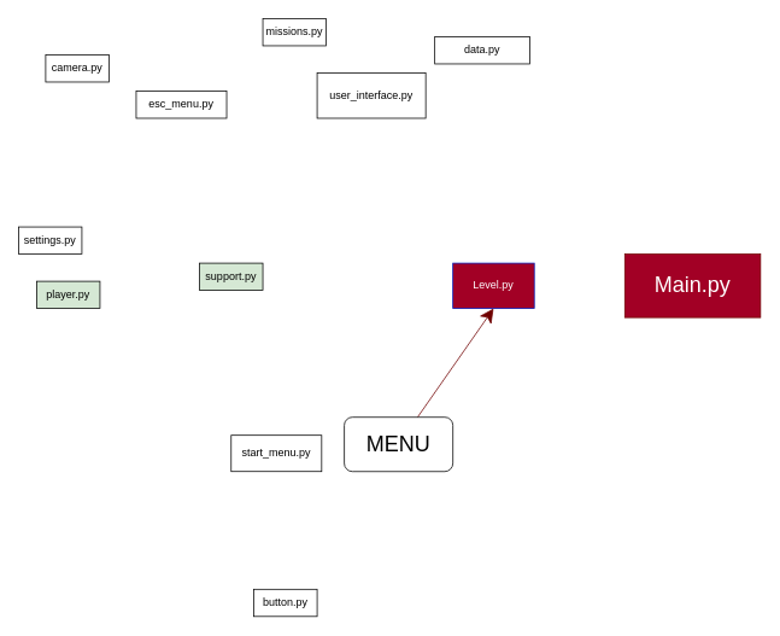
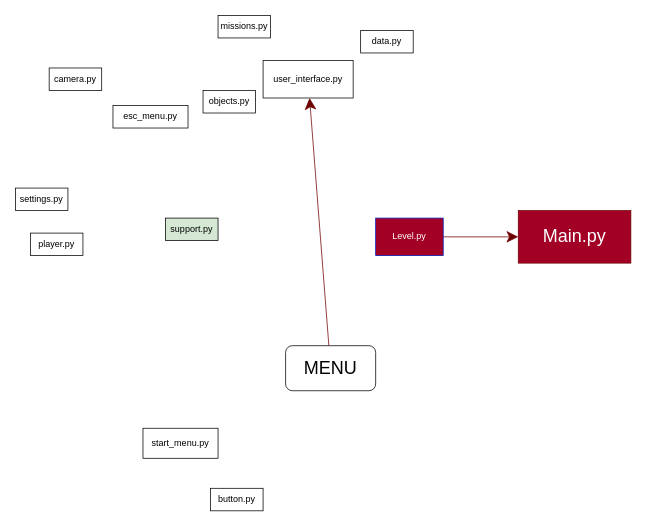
  <mxCell id="0" />
  <mxCell id="1" parent="0" />
  <mxCell id="2" value="&lt;font style=&quot;font-size: 24px;&quot;&gt;Main.py&lt;/font&gt;" style="rounded=0;whiteSpace=wrap;html=1;fillColor=#a20025;fontColor=#ffffff;strokeColor=#6F0000;" vertex="1" parent="1"><mxGeometry x="690" y="280" width="150" height="70" as="geometry" /></mxCell>
+ <mxCell id="3" value="" style="edgeStyle=none;html=1;fontSize=24;fillColor=#a20025;strokeColor=#6F0000;endSize=13;startSize=12;" edge="1" parent="1" source="4" target="2"><mxGeometry relative="1" as="geometry" /></mxCell>
  <mxCell id="4" value="Level.py" style="rounded=0;whiteSpace=wrap;html=1;fillColor=#a20025;fontColor=#ffffff;strokeColor=#001DBC;" vertex="1" parent="1"><mxGeometry x="500" y="290" width="90" height="50" as="geometry" /></mxCell>
- <mxCell id="5" value="data.py" style="rounded=0;whiteSpace=wrap;html=1;" vertex="1" parent="1"><mxGeometry x="480" y="40" width="105" height="30" as="geometry" /></mxCell>
+ <mxCell id="5" value="data.py" style="rounded=0;whiteSpace=wrap;html=1;" vertex="1" parent="1"><mxGeometry x="480" y="40" width="70" height="30" as="geometry" /></mxCell>
  <mxCell id="6" value="button.py&lt;span style=&quot;color: rgba(0, 0, 0, 0); font-family: monospace; font-size: 0px; text-align: start;&quot;&gt;%3CmxGraphModel%3E%3Croot%3E%3CmxCell%20id%3D%220%22%2F%3E%3CmxCell%20id%3D%221%22%20parent%3D%220%22%2F%3E%3CmxCell%20id%3D%222%22%20value%3D%22Level%22%20style%3D%22rounded%3D0%3BwhiteSpace%3Dwrap%3Bhtml%3D1%3B%22%20vertex%3D%221%22%20parent%3D%221%22%3E%3CmxGeometry%20x%3D%22340%22%20y%3D%22120%22%20width%3D%2270%22%20height%3D%2230%22%20as%3D%22geometry%22%2F%3E%3C%2FmxCell%3E%3C%2Froot%3E%3C%2FmxGraphModel%3E.py.py&lt;/span&gt;" style="rounded=0;whiteSpace=wrap;html=1;" vertex="1" parent="1"><mxGeometry x="280" y="650" width="70" height="30" as="geometry" /></mxCell>
- <mxCell id="7" value="camera.py" style="rounded=0;whiteSpace=wrap;html=1;" vertex="1" parent="1"><mxGeometry x="50" y="60" width="70" height="30" as="geometry" /></mxCell>
- <mxCell id="8" value="esc_menu.py" style="rounded=0;whiteSpace=wrap;html=1;" vertex="1" parent="1"><mxGeometry x="150" y="100" width="100" height="30" as="geometry" /></mxCell>
+ <mxCell id="7" value="camera.py" style="rounded=0;whiteSpace=wrap;html=1;" vertex="1" parent="1"><mxGeometry x="65" y="90" width="70" height="30" as="geometry" /></mxCell>
+ <mxCell id="8" value="esc_menu.py" style="rounded=0;whiteSpace=wrap;html=1;" vertex="1" parent="1"><mxGeometry x="150" y="140" width="100" height="30" as="geometry" /></mxCell>
  <mxCell id="9" value="missions.py" style="rounded=0;whiteSpace=wrap;html=1;" vertex="1" parent="1"><mxGeometry x="290" y="20" width="70" height="30" as="geometry" /></mxCell>
- <mxCell id="11" value="player.py" style="rounded=0;whiteSpace=wrap;html=1;fillColor=#d5e8d4;" vertex="1" parent="1"><mxGeometry x="40" y="310" width="70" height="30" as="geometry" /></mxCell>
+ <mxCell id="10" value="objects.py" style="rounded=0;whiteSpace=wrap;html=1;" vertex="1" parent="1"><mxGeometry x="270" y="120" width="70" height="30" as="geometry" /></mxCell>
+ <mxCell id="11" value="player.py" style="rounded=0;whiteSpace=wrap;html=1;" vertex="1" parent="1"><mxGeometry x="40" y="310" width="70" height="30" as="geometry" /></mxCell>
  <mxCell id="12" value="settings.py" style="rounded=0;whiteSpace=wrap;html=1;" vertex="1" parent="1"><mxGeometry x="20" y="250" width="70" height="30" as="geometry" /></mxCell>
- <mxCell id="13" value="start_menu.py" style="rounded=0;whiteSpace=wrap;html=1;" vertex="1" parent="1"><mxGeometry x="255" y="480" width="100" height="40" as="geometry" /></mxCell>
+ <mxCell id="13" value="start_menu.py" style="rounded=0;whiteSpace=wrap;html=1;" vertex="1" parent="1"><mxGeometry x="190" y="570" width="100" height="40" as="geometry" /></mxCell>
  <mxCell id="14" value="support.py" style="rounded=0;whiteSpace=wrap;html=1;fillColor=#d5e8d4;" vertex="1" parent="1"><mxGeometry x="220" y="290" width="70" height="30" as="geometry" /></mxCell>
  <mxCell id="15" value="user_interface.py" style="rounded=0;whiteSpace=wrap;html=1;" vertex="1" parent="1"><mxGeometry x="350" y="80" width="120" height="50" as="geometry" /></mxCell>
- <mxCell id="16" style="edgeStyle=none;html=1;entryX=0.5;entryY=1;entryDx=0;entryDy=0;fontSize=24;startSize=12;endSize=13;fillColor=#a20025;strokeColor=#6F0000;" edge="1" parent="1" source="17" target="4"><mxGeometry relative="1" as="geometry" /></mxCell>
+ <mxCell id="16" style="edgeStyle=none;html=1;fontSize=24;startSize=12;endSize=13;fillColor=#a20025;strokeColor=#6F0000;" edge="1" parent="1" source="17" target="15"><mxGeometry relative="1" as="geometry" /></mxCell>
  <mxCell id="17" value="MENU" style="rounded=1;whiteSpace=wrap;html=1;fontSize=24;" vertex="1" parent="1"><mxGeometry x="380" y="460" width="120" height="60" as="geometry" /></mxCell>
